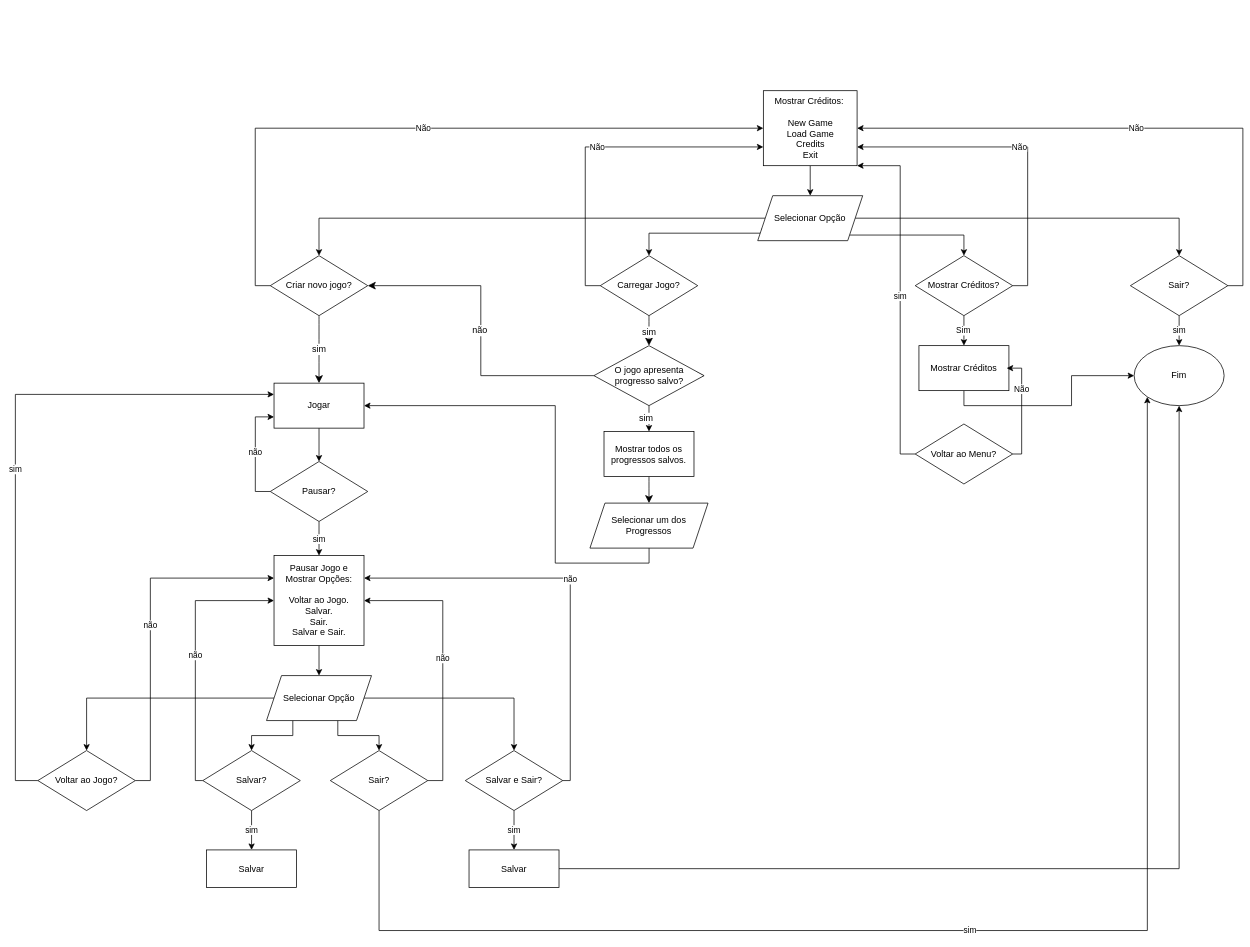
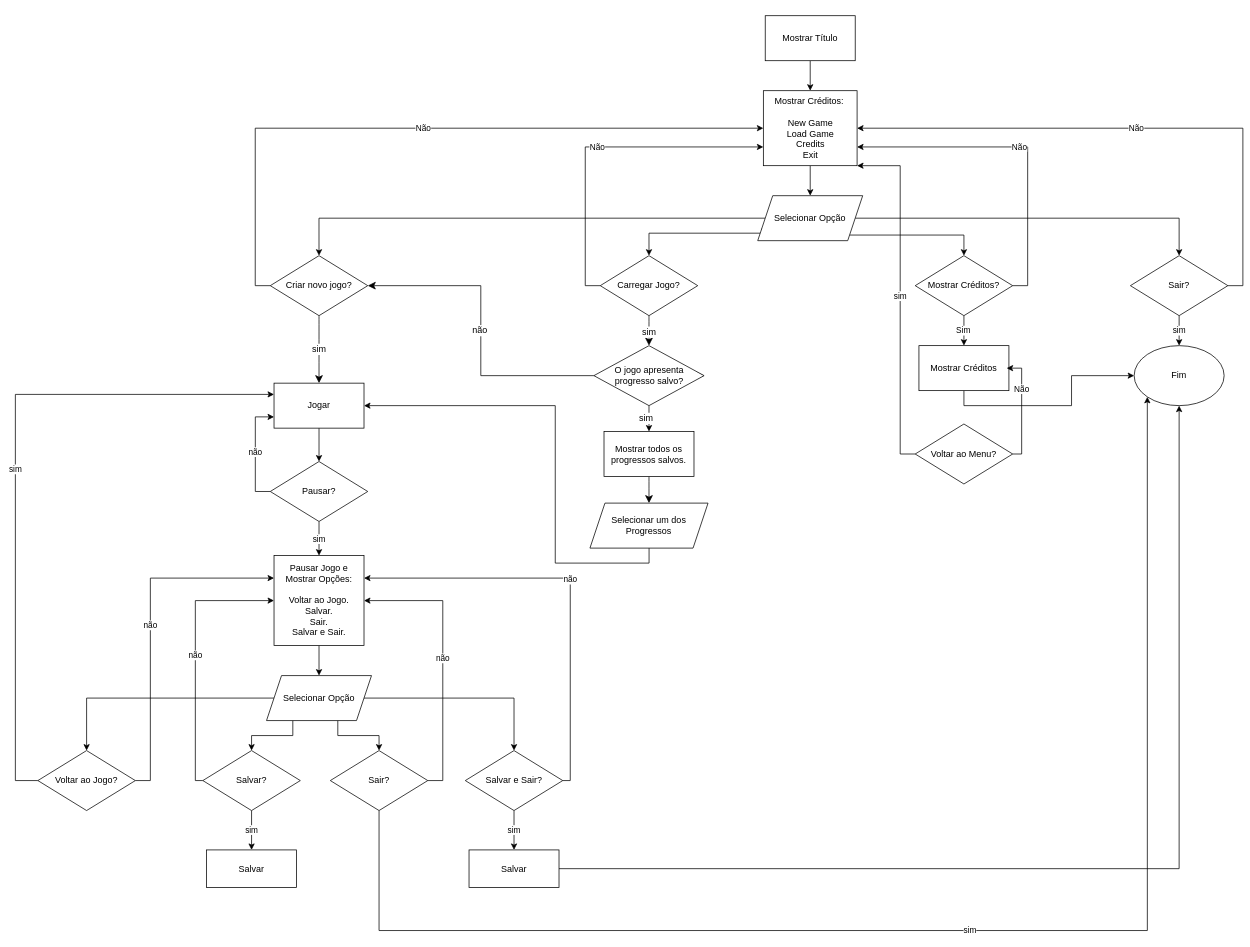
  <mxCell id="0" />
  <mxCell id="1" parent="0" />
  <mxCell id="2" value="Não" style="edgeStyle=orthogonalEdgeStyle;rounded=0;orthogonalLoop=1;jettySize=auto;html=1;exitX=1;exitY=0.5;exitDx=0;exitDy=0;entryX=1;entryY=0.5;entryDx=0;entryDy=0;" parent="1" source="4" target="8" edge="1"><mxGeometry relative="1" as="geometry" /></mxCell>
  <mxCell id="3" value="sim" style="edgeStyle=orthogonalEdgeStyle;rounded=0;orthogonalLoop=1;jettySize=auto;html=1;exitX=0.5;exitY=1;exitDx=0;exitDy=0;entryX=0.5;entryY=0;entryDx=0;entryDy=0;" parent="1" source="4" target="19" edge="1"><mxGeometry relative="1" as="geometry" /></mxCell>
  <mxCell id="4" value="Sair?" style="rhombus;whiteSpace=wrap;html=1;" parent="1" vertex="1"><mxGeometry x="1507" y="340" width="130" height="80" as="geometry" /></mxCell>
+ <mxCell id="5" style="edgeStyle=orthogonalEdgeStyle;rounded=0;orthogonalLoop=1;jettySize=auto;html=1;exitX=0.5;exitY=1;exitDx=0;exitDy=0;entryX=0.5;entryY=0;entryDx=0;entryDy=0;" parent="1" source="6" target="8" edge="1"><mxGeometry relative="1" as="geometry" /></mxCell>
+ <mxCell id="6" value="Mostrar Título" style="rounded=0;whiteSpace=wrap;html=1;" parent="1" vertex="1"><mxGeometry x="1020" y="20" width="120" height="60" as="geometry" /></mxCell>
  <mxCell id="7" style="edgeStyle=orthogonalEdgeStyle;rounded=0;orthogonalLoop=1;jettySize=auto;html=1;entryX=0.5;entryY=0;entryDx=0;entryDy=0;" parent="1" source="8" target="34" edge="1"><mxGeometry relative="1" as="geometry" /></mxCell>
  <mxCell id="8" value="&lt;span style=&quot;background-color: initial;&quot;&gt;Mostrar Créditos:&amp;nbsp;&lt;/span&gt;&lt;div&gt;&lt;br&gt;&lt;span style=&quot;background-color: initial;&quot;&gt;New Game&lt;/span&gt;&lt;br&gt;&lt;span style=&quot;background-color: initial;&quot;&gt;Load Game&lt;/span&gt;&lt;br&gt;&lt;span style=&quot;background-color: initial;&quot;&gt;Credits&lt;/span&gt;&lt;br&gt;&lt;span style=&quot;background-color: initial;&quot;&gt;Exit&lt;/span&gt;&lt;br&gt;&lt;/div&gt;" style="rounded=0;whiteSpace=wrap;html=1;align=center;" parent="1" vertex="1"><mxGeometry x="1017.5" y="120" width="125" height="100" as="geometry" /></mxCell>
  <mxCell id="9" value="Não" style="edgeStyle=orthogonalEdgeStyle;rounded=0;orthogonalLoop=1;jettySize=auto;html=1;exitX=1;exitY=0.5;exitDx=0;exitDy=0;entryX=1;entryY=0.75;entryDx=0;entryDy=0;" parent="1" source="12" target="8" edge="1"><mxGeometry relative="1" as="geometry" /></mxCell>
  <mxCell id="10" style="edgeStyle=orthogonalEdgeStyle;rounded=0;orthogonalLoop=1;jettySize=auto;html=1;exitX=0.5;exitY=1;exitDx=0;exitDy=0;entryX=0.5;entryY=0;entryDx=0;entryDy=0;" parent="1" source="12" target="21" edge="1"><mxGeometry relative="1" as="geometry" /></mxCell>
  <mxCell id="11" value="Sim" style="edgeLabel;html=1;align=center;verticalAlign=middle;resizable=0;points=[];" parent="10" vertex="1" connectable="0"><mxGeometry x="-0.012" y="-1" relative="1" as="geometry"><mxPoint x="-1" y="-1" as="offset" /></mxGeometry></mxCell>
  <mxCell id="12" value="Mostrar Créditos?" style="rhombus;whiteSpace=wrap;html=1;" parent="1" vertex="1"><mxGeometry x="1220" y="340" width="130" height="80" as="geometry" /></mxCell>
  <mxCell id="13" value="Não" style="edgeStyle=orthogonalEdgeStyle;rounded=0;orthogonalLoop=1;jettySize=auto;html=1;exitX=0;exitY=0.5;exitDx=0;exitDy=0;entryX=0;entryY=0.75;entryDx=0;entryDy=0;" parent="1" source="16" target="8" edge="1"><mxGeometry relative="1" as="geometry" /></mxCell>
  <mxCell id="14" style="edgeStyle=none;curved=1;rounded=0;orthogonalLoop=1;jettySize=auto;html=1;fontSize=12;startSize=8;endSize=8;" parent="1" source="16" target="42" edge="1"><mxGeometry relative="1" as="geometry" /></mxCell>
  <mxCell id="15" value="sim" style="edgeLabel;html=1;align=center;verticalAlign=middle;resizable=0;points=[];fontSize=12;" parent="14" vertex="1" connectable="0"><mxGeometry x="0.058" y="-1" relative="1" as="geometry"><mxPoint as="offset" /></mxGeometry></mxCell>
  <mxCell id="16" value="Carregar Jogo?" style="rhombus;whiteSpace=wrap;html=1;" parent="1" vertex="1"><mxGeometry x="800" y="340" width="130" height="80" as="geometry" /></mxCell>
  <mxCell id="17" value="Não" style="edgeStyle=orthogonalEdgeStyle;rounded=0;orthogonalLoop=1;jettySize=auto;html=1;exitX=0;exitY=0.5;exitDx=0;exitDy=0;entryX=0;entryY=0.5;entryDx=0;entryDy=0;" parent="1" source="39" target="8" edge="1"><mxGeometry relative="1" as="geometry"><mxPoint x="990" y="200" as="targetPoint" /></mxGeometry></mxCell>
  <mxCell id="18" value="sim" style="edgeStyle=none;curved=1;rounded=0;orthogonalLoop=1;jettySize=auto;html=1;entryX=0.5;entryY=0;entryDx=0;entryDy=0;fontSize=12;startSize=8;endSize=8;" parent="1" source="39" target="38" edge="1"><mxGeometry relative="1" as="geometry" /></mxCell>
  <mxCell id="19" value="Fim" style="ellipse;whiteSpace=wrap;html=1;" parent="1" vertex="1"><mxGeometry x="1512" y="460" width="120" height="80" as="geometry" /></mxCell>
  <mxCell id="20" style="edgeStyle=orthogonalEdgeStyle;rounded=0;orthogonalLoop=1;jettySize=auto;html=1;exitX=0.5;exitY=1;exitDx=0;exitDy=0;" parent="1" source="21" target="19" edge="1"><mxGeometry relative="1" as="geometry" /></mxCell>
  <mxCell id="21" value="Mostrar Créditos" style="rounded=0;whiteSpace=wrap;html=1;" parent="1" vertex="1"><mxGeometry x="1225" y="460" width="120" height="60" as="geometry" /></mxCell>
  <mxCell id="22" value="Não" style="edgeStyle=orthogonalEdgeStyle;rounded=0;orthogonalLoop=1;jettySize=auto;html=1;exitX=1;exitY=0.5;exitDx=0;exitDy=0;" parent="1" source="24" edge="1"><mxGeometry x="0.35" relative="1" as="geometry"><mxPoint x="1342" y="490" as="targetPoint" /><Array as="points"><mxPoint x="1362" y="605" /><mxPoint x="1362" y="490" /></Array><mxPoint as="offset" /></mxGeometry></mxCell>
  <mxCell id="23" value="sim" style="edgeStyle=orthogonalEdgeStyle;rounded=0;orthogonalLoop=1;jettySize=auto;html=1;entryX=1;entryY=1;entryDx=0;entryDy=0;" parent="1" source="24" target="8" edge="1"><mxGeometry relative="1" as="geometry"><Array as="points"><mxPoint x="1200" y="605" /><mxPoint x="1200" y="220" /></Array></mxGeometry></mxCell>
  <mxCell id="24" value="Voltar ao Menu?" style="rhombus;whiteSpace=wrap;html=1;" parent="1" vertex="1"><mxGeometry x="1220" y="564.5" width="130" height="80" as="geometry" /></mxCell>
  <mxCell id="25" style="edgeStyle=none;curved=1;rounded=0;orthogonalLoop=1;jettySize=auto;html=1;entryX=0.5;entryY=0;entryDx=0;entryDy=0;fontSize=12;startSize=8;endSize=8;" parent="1" source="26" target="36" edge="1"><mxGeometry relative="1" as="geometry" /></mxCell>
  <mxCell id="26" value="Mostrar todos os progressos salvos." style="rounded=0;whiteSpace=wrap;html=1;" parent="1" vertex="1"><mxGeometry x="805" y="574.5" width="120" height="60" as="geometry" /></mxCell>
  <mxCell id="27" style="edgeStyle=orthogonalEdgeStyle;rounded=0;orthogonalLoop=1;jettySize=auto;html=1;entryX=0.5;entryY=0;entryDx=0;entryDy=0;" parent="1" source="42" target="26" edge="1"><mxGeometry relative="1" as="geometry" /></mxCell>
  <mxCell id="28" value="sim" style="edgeLabel;html=1;align=center;verticalAlign=middle;resizable=0;points=[];fontSize=12;" parent="27" vertex="1" connectable="0"><mxGeometry x="0.051" y="5" relative="1" as="geometry"><mxPoint as="offset" /></mxGeometry></mxCell>
  <mxCell id="29" value="não&amp;nbsp;" style="edgeStyle=orthogonalEdgeStyle;rounded=0;orthogonalLoop=1;jettySize=auto;html=1;entryX=1;entryY=0.5;entryDx=0;entryDy=0;fontSize=12;startSize=8;endSize=8;" parent="1" source="42" target="39" edge="1"><mxGeometry relative="1" as="geometry"><mxPoint x="880" y="500" as="sourcePoint" /></mxGeometry></mxCell>
  <mxCell id="30" style="edgeStyle=orthogonalEdgeStyle;rounded=0;orthogonalLoop=1;jettySize=auto;html=1;exitX=0;exitY=0.5;exitDx=0;exitDy=0;entryX=0.5;entryY=0;entryDx=0;entryDy=0;" parent="1" source="34" target="39" edge="1"><mxGeometry relative="1" as="geometry"><Array as="points"><mxPoint x="425" y="290" /></Array></mxGeometry></mxCell>
  <mxCell id="31" style="edgeStyle=orthogonalEdgeStyle;rounded=0;orthogonalLoop=1;jettySize=auto;html=1;exitX=0;exitY=0.75;exitDx=0;exitDy=0;entryX=0.5;entryY=0;entryDx=0;entryDy=0;" parent="1" source="34" target="16" edge="1"><mxGeometry relative="1" as="geometry"><Array as="points"><mxPoint x="1015" y="310" /><mxPoint x="865" y="310" /></Array></mxGeometry></mxCell>
  <mxCell id="32" style="edgeStyle=orthogonalEdgeStyle;rounded=0;orthogonalLoop=1;jettySize=auto;html=1;entryX=0.5;entryY=0;entryDx=0;entryDy=0;exitX=1;exitY=1;exitDx=0;exitDy=0;" parent="1" source="34" target="12" edge="1"><mxGeometry relative="1" as="geometry" /></mxCell>
  <mxCell id="33" style="edgeStyle=orthogonalEdgeStyle;rounded=0;orthogonalLoop=1;jettySize=auto;html=1;exitX=1;exitY=0.5;exitDx=0;exitDy=0;entryX=0.5;entryY=0;entryDx=0;entryDy=0;" parent="1" source="34" target="4" edge="1"><mxGeometry relative="1" as="geometry" /></mxCell>
  <mxCell id="34" value="Selecionar Opção" style="shape=parallelogram;perimeter=parallelogramPerimeter;whiteSpace=wrap;html=1;fixedSize=1;" parent="1" vertex="1"><mxGeometry x="1010" y="260" width="140" height="60" as="geometry" /></mxCell>
  <mxCell id="35" style="edgeStyle=orthogonalEdgeStyle;rounded=0;orthogonalLoop=1;jettySize=auto;html=1;entryX=1;entryY=0.5;entryDx=0;entryDy=0;" parent="1" source="36" target="38" edge="1"><mxGeometry relative="1" as="geometry"><Array as="points"><mxPoint x="865" y="750" /><mxPoint x="740" y="750" /><mxPoint x="740" y="540" /></Array></mxGeometry></mxCell>
  <mxCell id="36" value="Selecionar um dos Progressos" style="shape=parallelogram;perimeter=parallelogramPerimeter;whiteSpace=wrap;html=1;fixedSize=1;" parent="1" vertex="1"><mxGeometry x="786.25" y="670" width="157.5" height="60" as="geometry" /></mxCell>
  <mxCell id="37" style="edgeStyle=orthogonalEdgeStyle;rounded=0;orthogonalLoop=1;jettySize=auto;html=1;entryX=0.5;entryY=0;entryDx=0;entryDy=0;" parent="1" source="38" target="45" edge="1"><mxGeometry relative="1" as="geometry" /></mxCell>
  <mxCell id="38" value="Jogar" style="rounded=0;whiteSpace=wrap;html=1;" parent="1" vertex="1"><mxGeometry x="364.94" y="510" width="120" height="60" as="geometry" /></mxCell>
  <mxCell id="39" value="Criar novo jogo?" style="rhombus;whiteSpace=wrap;html=1;direction=east;" parent="1" vertex="1"><mxGeometry x="359.94" y="340" width="130" height="80" as="geometry" /></mxCell>
  <mxCell id="40" style="edgeStyle=none;curved=1;rounded=0;orthogonalLoop=1;jettySize=auto;html=1;entryX=0;entryY=0.5;entryDx=0;entryDy=0;fontSize=12;startSize=8;endSize=8;" parent="1" source="42" target="42" edge="1"><mxGeometry relative="1" as="geometry" /></mxCell>
  <mxCell id="41" value="" style="edgeStyle=orthogonalEdgeStyle;rounded=0;orthogonalLoop=1;jettySize=auto;html=1;entryX=1;entryY=0.5;entryDx=0;entryDy=0;fontSize=12;startSize=8;endSize=8;" parent="1" target="42" edge="1"><mxGeometry relative="1" as="geometry"><mxPoint x="880" y="500" as="sourcePoint" /><mxPoint x="630" y="380" as="targetPoint" /></mxGeometry></mxCell>
  <mxCell id="42" value="O jogo apresenta progresso salvo?" style="rhombus;whiteSpace=wrap;html=1;" parent="1" vertex="1"><mxGeometry x="791.5" y="460" width="147" height="80" as="geometry" /></mxCell>
  <mxCell id="43" value="sim" style="edgeStyle=orthogonalEdgeStyle;rounded=0;orthogonalLoop=1;jettySize=auto;html=1;entryX=0.5;entryY=0;entryDx=0;entryDy=0;" parent="1" source="45" target="47" edge="1"><mxGeometry relative="1" as="geometry" /></mxCell>
  <mxCell id="44" value="não" style="edgeStyle=orthogonalEdgeStyle;rounded=0;orthogonalLoop=1;jettySize=auto;html=1;entryX=0;entryY=0.75;entryDx=0;entryDy=0;" parent="1" source="45" target="38" edge="1"><mxGeometry relative="1" as="geometry"><Array as="points"><mxPoint x="340" y="655" /><mxPoint x="340" y="555" /></Array></mxGeometry></mxCell>
  <mxCell id="45" value="Pausar?" style="rhombus;whiteSpace=wrap;html=1;direction=east;" parent="1" vertex="1"><mxGeometry x="359.94" y="614.5" width="130" height="80" as="geometry" /></mxCell>
  <mxCell id="46" style="edgeStyle=orthogonalEdgeStyle;rounded=0;orthogonalLoop=1;jettySize=auto;html=1;entryX=0.5;entryY=0;entryDx=0;entryDy=0;" parent="1" source="47" target="64" edge="1"><mxGeometry relative="1" as="geometry" /></mxCell>
  <mxCell id="47" value="Pausar Jogo e Mostrar Opções:&lt;div&gt;&lt;br&gt;&lt;/div&gt;&lt;div&gt;Voltar ao Jogo.&lt;/div&gt;&lt;div&gt;Salvar.&lt;/div&gt;&lt;div&gt;Sair.&lt;/div&gt;&lt;div&gt;Salvar e Sair.&lt;/div&gt;" style="rounded=0;whiteSpace=wrap;html=1;" parent="1" vertex="1"><mxGeometry x="364.94" y="740" width="120" height="120" as="geometry" /></mxCell>
  <mxCell id="48" value="não" style="edgeStyle=orthogonalEdgeStyle;rounded=0;orthogonalLoop=1;jettySize=auto;html=1;entryX=0;entryY=0.25;entryDx=0;entryDy=0;" parent="1" source="50" target="47" edge="1"><mxGeometry relative="1" as="geometry"><Array as="points"><mxPoint x="200" y="1040" /><mxPoint x="200" y="770" /></Array></mxGeometry></mxCell>
  <mxCell id="49" value="sim" style="edgeStyle=orthogonalEdgeStyle;rounded=0;orthogonalLoop=1;jettySize=auto;html=1;entryX=0;entryY=0.25;entryDx=0;entryDy=0;" parent="1" source="50" target="38" edge="1"><mxGeometry relative="1" as="geometry"><Array as="points"><mxPoint x="20" y="1040" /><mxPoint x="20" y="525" /></Array></mxGeometry></mxCell>
  <mxCell id="50" value="Voltar ao Jogo?" style="rhombus;whiteSpace=wrap;html=1;direction=east;" parent="1" vertex="1"><mxGeometry x="50" y="1000" width="130" height="80" as="geometry" /></mxCell>
  <mxCell id="51" value="sim" style="edgeStyle=orthogonalEdgeStyle;rounded=0;orthogonalLoop=1;jettySize=auto;html=1;entryX=0.5;entryY=0;entryDx=0;entryDy=0;" parent="1" source="53" target="65" edge="1"><mxGeometry relative="1" as="geometry" /></mxCell>
  <mxCell id="52" value="não" style="edgeStyle=orthogonalEdgeStyle;rounded=0;orthogonalLoop=1;jettySize=auto;html=1;entryX=0;entryY=0.5;entryDx=0;entryDy=0;" parent="1" source="53" target="47" edge="1"><mxGeometry relative="1" as="geometry"><Array as="points"><mxPoint x="260" y="1040" /><mxPoint x="260" y="800" /></Array></mxGeometry></mxCell>
  <mxCell id="53" value="Salvar?" style="rhombus;whiteSpace=wrap;html=1;direction=east;" parent="1" vertex="1"><mxGeometry x="270" y="1000" width="130" height="80" as="geometry" /></mxCell>
  <mxCell id="54" value="não" style="edgeStyle=orthogonalEdgeStyle;rounded=0;orthogonalLoop=1;jettySize=auto;html=1;entryX=1;entryY=0.5;entryDx=0;entryDy=0;" parent="1" source="56" target="47" edge="1"><mxGeometry relative="1" as="geometry"><Array as="points"><mxPoint x="590" y="1040" /><mxPoint x="590" y="800" /></Array></mxGeometry></mxCell>
  <mxCell id="55" value="sim" style="edgeStyle=orthogonalEdgeStyle;rounded=0;orthogonalLoop=1;jettySize=auto;html=1;entryX=0;entryY=1;entryDx=0;entryDy=0;" parent="1" source="56" target="19" edge="1"><mxGeometry relative="1" as="geometry"><mxPoint x="505" y="1120" as="targetPoint" /><Array as="points"><mxPoint x="505" y="1240" /><mxPoint x="1530" y="1240" /></Array></mxGeometry></mxCell>
  <mxCell id="56" value="Sair?" style="rhombus;whiteSpace=wrap;html=1;direction=east;" parent="1" vertex="1"><mxGeometry x="440" y="1000" width="130" height="80" as="geometry" /></mxCell>
  <mxCell id="57" value="não" style="edgeStyle=orthogonalEdgeStyle;rounded=0;orthogonalLoop=1;jettySize=auto;html=1;entryX=1;entryY=0.25;entryDx=0;entryDy=0;" parent="1" source="59" target="47" edge="1"><mxGeometry relative="1" as="geometry"><Array as="points"><mxPoint x="760" y="1040" /><mxPoint x="760" y="770" /></Array></mxGeometry></mxCell>
  <mxCell id="58" value="sim" style="edgeStyle=orthogonalEdgeStyle;rounded=0;orthogonalLoop=1;jettySize=auto;html=1;entryX=0.5;entryY=0;entryDx=0;entryDy=0;" parent="1" source="59" target="67" edge="1"><mxGeometry relative="1" as="geometry" /></mxCell>
  <mxCell id="59" value="Salvar e Sair?" style="rhombus;whiteSpace=wrap;html=1;direction=east;" parent="1" vertex="1"><mxGeometry x="620" y="1000" width="130" height="80" as="geometry" /></mxCell>
  <mxCell id="60" style="edgeStyle=orthogonalEdgeStyle;rounded=0;orthogonalLoop=1;jettySize=auto;html=1;" parent="1" source="64" target="50" edge="1"><mxGeometry relative="1" as="geometry" /></mxCell>
  <mxCell id="61" style="edgeStyle=orthogonalEdgeStyle;rounded=0;orthogonalLoop=1;jettySize=auto;html=1;entryX=0.5;entryY=0;entryDx=0;entryDy=0;" parent="1" source="64" target="53" edge="1"><mxGeometry relative="1" as="geometry"><Array as="points"><mxPoint x="390" y="980" /><mxPoint x="335" y="980" /></Array></mxGeometry></mxCell>
  <mxCell id="62" style="edgeStyle=orthogonalEdgeStyle;rounded=0;orthogonalLoop=1;jettySize=auto;html=1;entryX=0.5;entryY=0;entryDx=0;entryDy=0;" parent="1" source="64" target="56" edge="1"><mxGeometry relative="1" as="geometry"><Array as="points"><mxPoint x="450" y="980" /><mxPoint x="505" y="980" /></Array></mxGeometry></mxCell>
  <mxCell id="63" style="edgeStyle=orthogonalEdgeStyle;rounded=0;orthogonalLoop=1;jettySize=auto;html=1;entryX=0.5;entryY=0;entryDx=0;entryDy=0;" parent="1" source="64" target="59" edge="1"><mxGeometry relative="1" as="geometry" /></mxCell>
  <mxCell id="64" value="Selecionar Opção" style="shape=parallelogram;perimeter=parallelogramPerimeter;whiteSpace=wrap;html=1;fixedSize=1;" parent="1" vertex="1"><mxGeometry x="354.94" y="900" width="140" height="60" as="geometry" /></mxCell>
  <mxCell id="65" value="Salvar" style="rounded=0;whiteSpace=wrap;html=1;" parent="1" vertex="1"><mxGeometry x="275" y="1132.5" width="120" height="50" as="geometry" /></mxCell>
  <mxCell id="66" style="edgeStyle=orthogonalEdgeStyle;rounded=0;orthogonalLoop=1;jettySize=auto;html=1;entryX=0.5;entryY=1;entryDx=0;entryDy=0;" edge="1" parent="1" source="67" target="19"><mxGeometry relative="1" as="geometry" /></mxCell>
  <mxCell id="67" value="Salvar" style="rounded=0;whiteSpace=wrap;html=1;" parent="1" vertex="1"><mxGeometry x="625" y="1132.5" width="120" height="50" as="geometry" /></mxCell>
